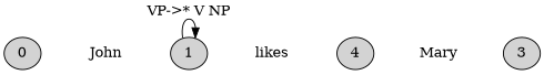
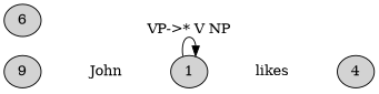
  digraph {
    rankdir=LR
    node [style=filled]
    edge [style=invis weight=100]
-   0 [height=0.1 width=0.1]
+   0 [height=0.1 width=0.1 label=9]
    1 [height=0.1 width=0.1]
    n3 [height=0.1 label=4 width=0.1]
-   3 [height=0.1 width=0.1]
+   3 [height=0.1 width=0.1 label=6]
    John [shape=plaintext style=""]
    likes [shape=plaintext style=""]
-   Mary [shape=plaintext style=""]
    subgraph sub_1 {
      0
      1
      n3
      3
    }
    subgraph sub_2 {
      0
      1
      n3
      3
      John
      likes
-     Mary
    }
    0 -> John
    1 -> 1 [label="VP->* V NP" style="" weight=""]
    1 -> likes
-   n3 -> Mary
    John -> 1
    likes -> n3
-   Mary -> 3
  }
